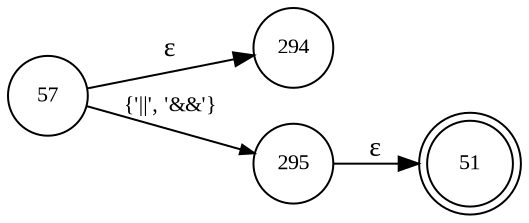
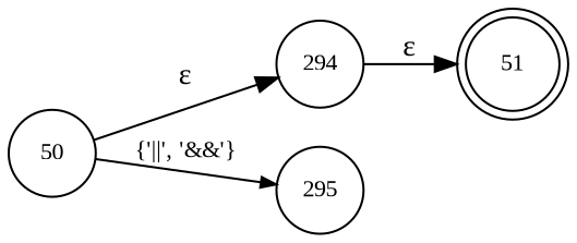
  digraph {
    fontname="Liberation Serif"
    rankdir=LR
    node [fixedsize=true fontname="Liberation Serif" fontsize=11 shape=circle peripheries=1]
    edge [fontname="Liberation Serif"]
    n1 [label=51 shape=doublecircle width=.6 peripheries=""]
-   n2 [label=57 width=.55]
+   n2 [label=50 width=.55]
    n3 [label=294 width=.55]
    n4 [label=295 width=.55]
    n2 -> n3 [label="&epsilon;"]
    n2 -> n4 [arrowhead=normal arrowsize=.7 fontsize=11 label="{'||', '&&'}"]
-   n4 -> n1 [label="&epsilon;"]
+   n3 -> n1 [label="&epsilon;"]
  }
